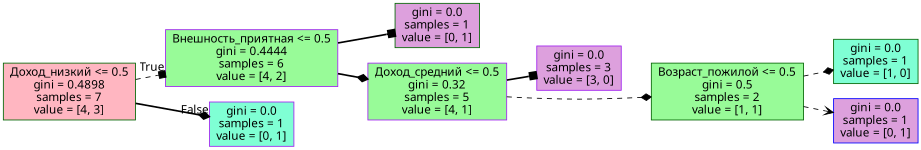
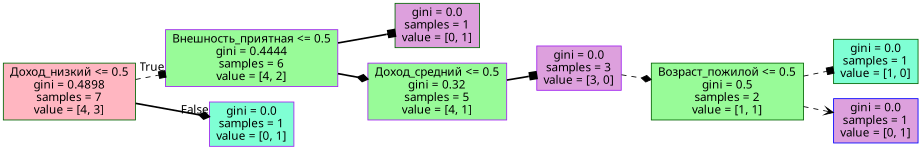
  digraph {
    fontname="Noto Sans"
    rankdir=LR
    node [color=darkgreen fillcolor=palegreen fontname="Noto Sans" shape=box style=filled]
    edge [arrowhead=box fontname="Noto Sans" style=dashed]
    n1 [fillcolor=lightpink label="Доход_низкий <= 0.5\ngini = 0.4898\nsamples = 7\nvalue = [4, 3]"]
    n2 [color=purple label="Внешность_приятная <= 0.5\ngini = 0.4444\nsamples = 6\nvalue = [4, 2]"]
    n3 [color=purple fillcolor=aquamarine label="gini = 0.0\nsamples = 1\nvalue = [0, 1]"]
    n4 [fillcolor=plum label="gini = 0.0\nsamples = 1\nvalue = [0, 1]"]
    n5 [color=purple label="Доход_средний <= 0.5\ngini = 0.32\nsamples = 5\nvalue = [4, 1]"]
    n6 [color=purple fillcolor=plum label="gini = 0.0\nsamples = 3\nvalue = [3, 0]"]
    n7 [label="Возраст_пожилой <= 0.5\ngini = 0.5\nsamples = 2\nvalue = [1, 1]"]
    n8 [fillcolor=aquamarine label="gini = 0.0\nsamples = 1\nvalue = [1, 0]"]
    n9 [color=blue fillcolor=plum label="gini = 0.0\nsamples = 1\nvalue = [0, 1]"]
    n1 -> n2 [headlabel=True labelangle=45 labeldistance=2.5]
    n1 -> n3 [arrowhead=diamond headlabel=False labelangle=-45 labeldistance=2.5 style=bold]
    n2 -> n4 [style=bold]
    n2 -> n5 [arrowhead=diamond style=bold]
    n5 -> n6 [style=bold]
-   n5 -> n7 [arrowhead=diamond]
-   n7 -> n8 [arrowhead=diamond]
+   n6 -> n7 [arrowhead=diamond]
+   n7 -> n8
    n7 -> n9 [arrowhead=vee]
  }
